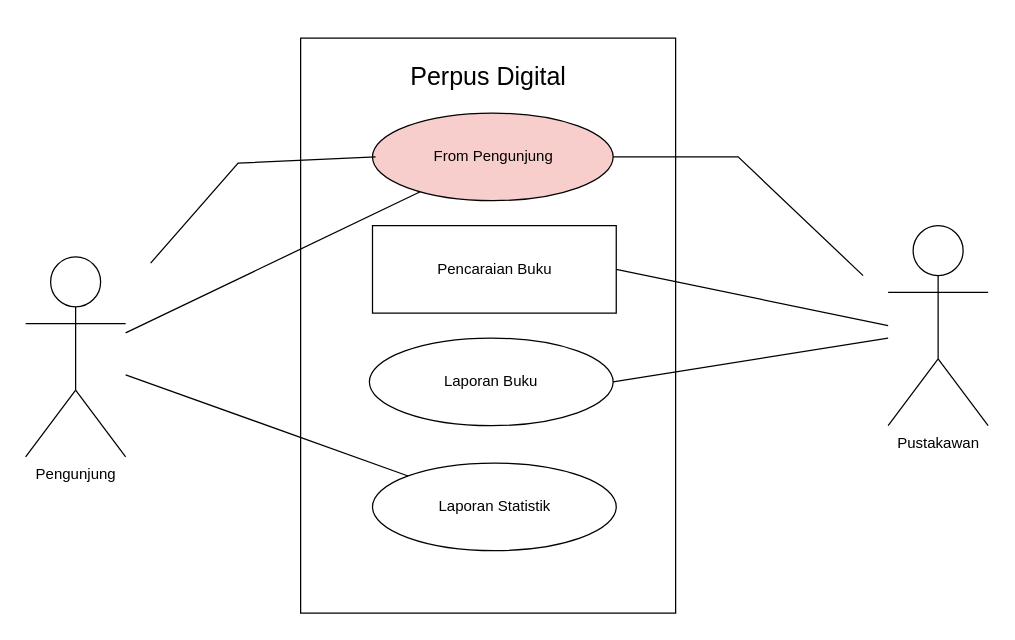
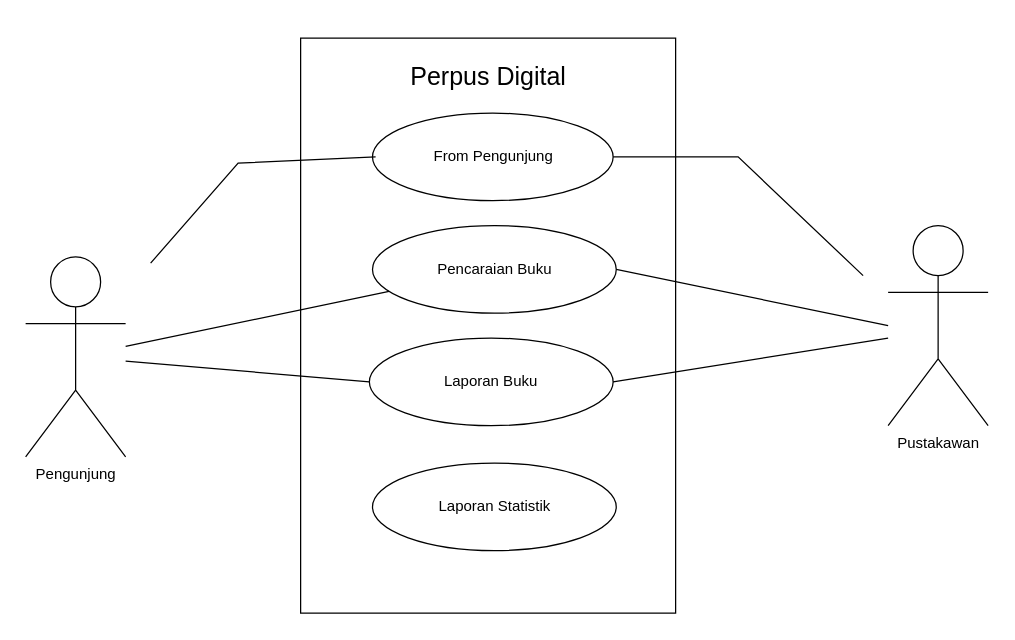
  <mxCell id="0" />
  <mxCell id="1" parent="0" />
  <mxCell id="2" value="" style="rounded=0;whiteSpace=wrap;html=1;" vertex="1" parent="1"><mxGeometry x="240" y="30" width="300" height="460" as="geometry" /></mxCell>
  <mxCell id="3" value="Perpus Digital" style="text;html=1;strokeColor=none;fillColor=none;align=center;verticalAlign=middle;whiteSpace=wrap;rounded=0;fontSize=20;" vertex="1" parent="1"><mxGeometry x="297.5" y="20" width="185" height="80" as="geometry" /></mxCell>
  <mxCell id="4" value="Pengunjung" style="shape=umlActor;verticalLabelPosition=bottom;verticalAlign=top;html=1;outlineConnect=0;" vertex="1" parent="1"><mxGeometry x="20" y="205" width="80" height="160" as="geometry" /></mxCell>
  <mxCell id="5" value="Pustakawan" style="shape=umlActor;verticalLabelPosition=bottom;verticalAlign=top;html=1;outlineConnect=0;" vertex="1" parent="1"><mxGeometry x="710" y="180" width="80" height="160" as="geometry" /></mxCell>
- <mxCell id="6" value="From Pengunjung" style="ellipse;whiteSpace=wrap;html=1;fillColor=#f8cecc;" vertex="1" parent="1"><mxGeometry x="297.5" y="90" width="192.5" height="70" as="geometry" /></mxCell>
- <mxCell id="7" value="Pencaraian Buku" style="whiteSpace=wrap;html=1;rounded=0;" vertex="1" parent="1"><mxGeometry x="297.5" y="180" width="195" height="70" as="geometry" /></mxCell>
+ <mxCell id="6" value="From Pengunjung" style="ellipse;whiteSpace=wrap;html=1;" vertex="1" parent="1"><mxGeometry x="297.5" y="90" width="192.5" height="70" as="geometry" /></mxCell>
+ <mxCell id="7" value="Pencaraian Buku" style="ellipse;whiteSpace=wrap;html=1;" vertex="1" parent="1"><mxGeometry x="297.5" y="180" width="195" height="70" as="geometry" /></mxCell>
  <mxCell id="8" value="Laporan Buku" style="ellipse;whiteSpace=wrap;html=1;" vertex="1" parent="1"><mxGeometry x="295" y="270" width="195" height="70" as="geometry" /></mxCell>
  <mxCell id="9" value="Laporan Statistik" style="ellipse;whiteSpace=wrap;html=1;" vertex="1" parent="1"><mxGeometry x="297.5" y="370" width="195" height="70" as="geometry" /></mxCell>
  <mxCell id="10" value="" style="endArrow=none;html=1;rounded=0;entryX=0.013;entryY=0.571;entryDx=0;entryDy=0;entryPerimeter=0;" edge="1" parent="1"><mxGeometry width="50" height="50" relative="1" as="geometry"><mxPoint x="120" y="210" as="sourcePoint" /><mxPoint x="300.003" y="124.97" as="targetPoint" /><Array as="points"><mxPoint x="190" y="130" /></Array></mxGeometry></mxCell>
  <mxCell id="11" value="" style="endArrow=none;html=1;rounded=0;exitX=1;exitY=0.5;exitDx=0;exitDy=0;" edge="1" parent="1" source="6"><mxGeometry width="50" height="50" relative="1" as="geometry"><mxPoint x="390" y="430" as="sourcePoint" /><mxPoint x="690" y="220" as="targetPoint" /><Array as="points"><mxPoint x="590" y="125" /></Array></mxGeometry></mxCell>
- <mxCell id="12" value="" style="endArrow=none;html=1;rounded=0;" edge="1" parent="1" source="4" target="6"><mxGeometry width="50" height="50" relative="1" as="geometry"><mxPoint x="480" y="480" as="sourcePoint" /><mxPoint x="530" y="430" as="targetPoint" /></mxGeometry></mxCell>
- <mxCell id="13" value="" style="endArrow=none;html=1;rounded=0;" edge="1" parent="1" source="4" target="9"><mxGeometry width="50" height="50" relative="1" as="geometry"><mxPoint x="480" y="480" as="sourcePoint" /><mxPoint x="530" y="430" as="targetPoint" /></mxGeometry></mxCell>
+ <mxCell id="12" value="" style="endArrow=none;html=1;rounded=0;" edge="1" parent="1" source="4" target="7"><mxGeometry width="50" height="50" relative="1" as="geometry"><mxPoint x="480" y="480" as="sourcePoint" /><mxPoint x="530" y="430" as="targetPoint" /></mxGeometry></mxCell>
+ <mxCell id="13" value="" style="endArrow=none;html=1;rounded=0;entryX=0;entryY=0.5;entryDx=0;entryDy=0;" edge="1" parent="1" source="4" target="8"><mxGeometry width="50" height="50" relative="1" as="geometry"><mxPoint x="480" y="480" as="sourcePoint" /><mxPoint x="530" y="430" as="targetPoint" /></mxGeometry></mxCell>
  <mxCell id="14" value="" style="endArrow=none;html=1;rounded=0;exitX=1;exitY=0.5;exitDx=0;exitDy=0;" edge="1" parent="1" source="7"><mxGeometry width="50" height="50" relative="1" as="geometry"><mxPoint x="480" y="480" as="sourcePoint" /><mxPoint x="710" y="260" as="targetPoint" /></mxGeometry></mxCell>
  <mxCell id="15" value="" style="endArrow=none;html=1;rounded=0;exitX=1;exitY=0.5;exitDx=0;exitDy=0;" edge="1" parent="1" source="8"><mxGeometry width="50" height="50" relative="1" as="geometry"><mxPoint x="480" y="480" as="sourcePoint" /><mxPoint x="710" y="270" as="targetPoint" /></mxGeometry></mxCell>
